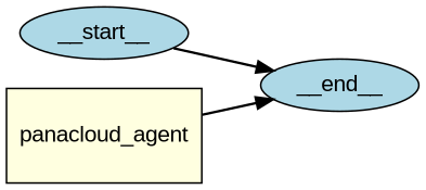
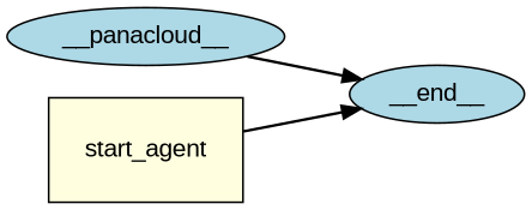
  digraph {
    rankdir=LR
    splines=true
    node [fillcolor=lightblue fontname=Arial shape=ellipse style=filled]
    edge [penwidth=1.5]
-   n1 [height=0.3 label=__start__ width=0.5]
+   n1 [height=0.3 label=__panacloud__ width=0.5]
    n2 [height=0.3 label=__end__ width=0.5]
-   n3 [fillcolor=lightyellow height=0.8 label=panacloud_agent shape=box width=1.5]
+   n3 [fillcolor=lightyellow height=0.8 label=start_agent shape=box width=1.5]
    n1 -> n2
    n3 -> n2
  }
